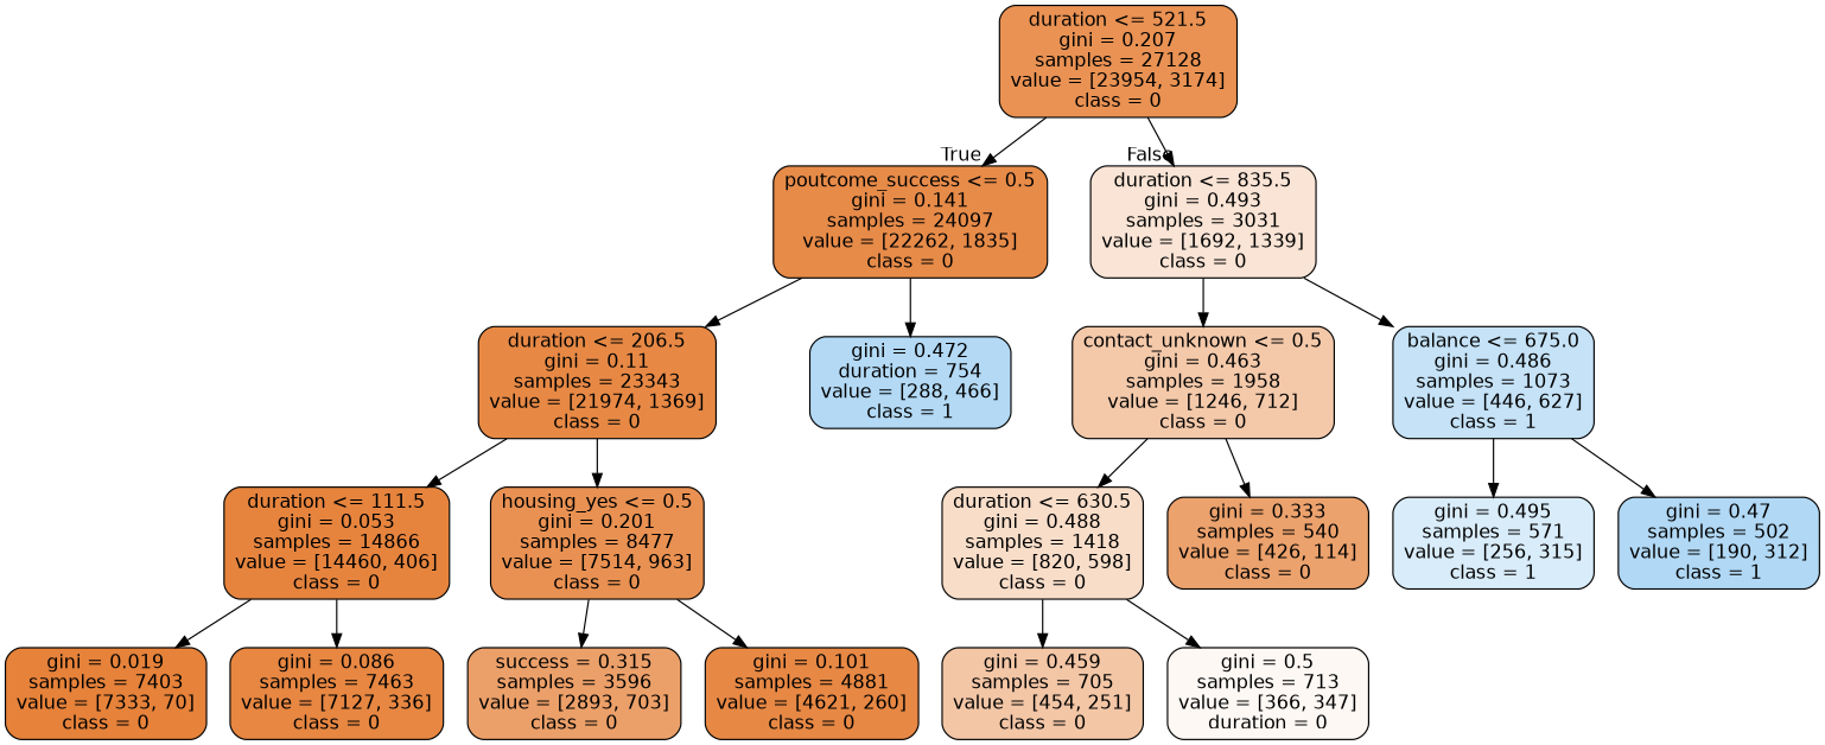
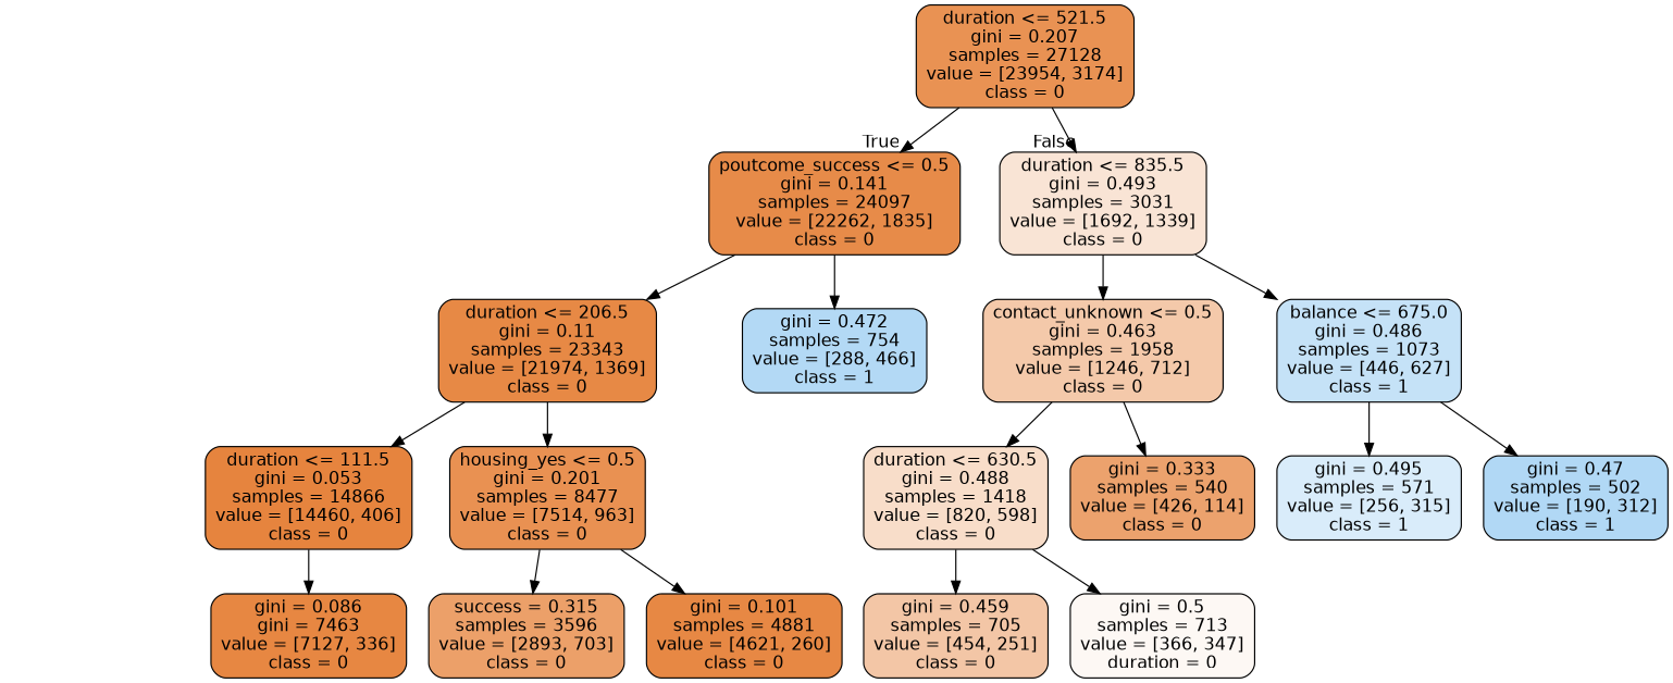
  digraph {
    node [color=black fontname=helvetica shape=box style="filled, rounded"]
    edge [fontname=helvetica]
    n1 [fillcolor="#e58139dd" label="duration <= 521.5\ngini = 0.207\nsamples = 27128\nvalue = [23954, 3174]\nclass = 0"]
    n2 [fillcolor="#e58139ea" label="poutcome_success <= 0.5\ngini = 0.141\nsamples = 24097\nvalue = [22262, 1835]\nclass = 0"]
    n3 [fillcolor="#e5813935" label="duration <= 835.5\ngini = 0.493\nsamples = 3031\nvalue = [1692, 1339]\nclass = 0"]
    n4 [fillcolor="#e58139ef" label="duration <= 206.5\ngini = 0.11\nsamples = 23343\nvalue = [21974, 1369]\nclass = 0"]
-   n5 [fillcolor="#399de561" label="gini = 0.472\nduration = 754\nvalue = [288, 466]\nclass = 1"]
+   n5 [fillcolor="#399de561" label="gini = 0.472\nsamples = 754\nvalue = [288, 466]\nclass = 1"]
    n6 [fillcolor="#e581396d" label="contact_unknown <= 0.5\ngini = 0.463\nsamples = 1958\nvalue = [1246, 712]\nclass = 0"]
    n7 [fillcolor="#399de54a" label="balance <= 675.0\ngini = 0.486\nsamples = 1073\nvalue = [446, 627]\nclass = 1"]
    n8 [fillcolor="#e58139f8" label="duration <= 111.5\ngini = 0.053\nsamples = 14866\nvalue = [14460, 406]\nclass = 0"]
    n9 [fillcolor="#e58139de" label="housing_yes <= 0.5\ngini = 0.201\nsamples = 8477\nvalue = [7514, 963]\nclass = 0"]
-   n10 [fillcolor="#e58139fd" label="gini = 0.019\nsamples = 7403\nvalue = [7333, 70]\nclass = 0"]
-   n11 [fillcolor="#e58139f3" label="gini = 0.086\nsamples = 7463\nvalue = [7127, 336]\nclass = 0"]
+   n11 [fillcolor="#e58139f3" label="gini = 0.086\ngini = 7463\nvalue = [7127, 336]\nclass = 0"]
    n12 [fillcolor="#e58139c1" label="success = 0.315\nsamples = 3596\nvalue = [2893, 703]\nclass = 0"]
    n13 [fillcolor="#e58139f1" label="gini = 0.101\nsamples = 4881\nvalue = [4621, 260]\nclass = 0"]
    n14 [fillcolor="#e5813945" label="duration <= 630.5\ngini = 0.488\nsamples = 1418\nvalue = [820, 598]\nclass = 0"]
    n15 [fillcolor="#e58139bb" label="gini = 0.333\nsamples = 540\nvalue = [426, 114]\nclass = 0"]
    n16 [fillcolor="#399de530" label="gini = 0.495\nsamples = 571\nvalue = [256, 315]\nclass = 1"]
    n17 [fillcolor="#399de564" label="gini = 0.47\nsamples = 502\nvalue = [190, 312]\nclass = 1"]
    n18 [fillcolor="#e5813972" label="gini = 0.459\nsamples = 705\nvalue = [454, 251]\nclass = 0"]
    n19 [fillcolor="#e581390d" label="gini = 0.5\nsamples = 713\nvalue = [366, 347]\nduration = 0"]
    n1 -> n2 [headlabel=True labelangle=45 labeldistance=2.5]
    n1 -> n3 [headlabel=False labelangle=-45 labeldistance=2.5]
    n2 -> n4
    n2 -> n5
    n3 -> n6
    n3 -> n7
    n4 -> n8
    n4 -> n9
    n6 -> n14
    n6 -> n15
    n7 -> n16
    n7 -> n17
-   n8 -> n10
    n8 -> n11
    n9 -> n12
    n9 -> n13
    n14 -> n18
    n14 -> n19
  }
